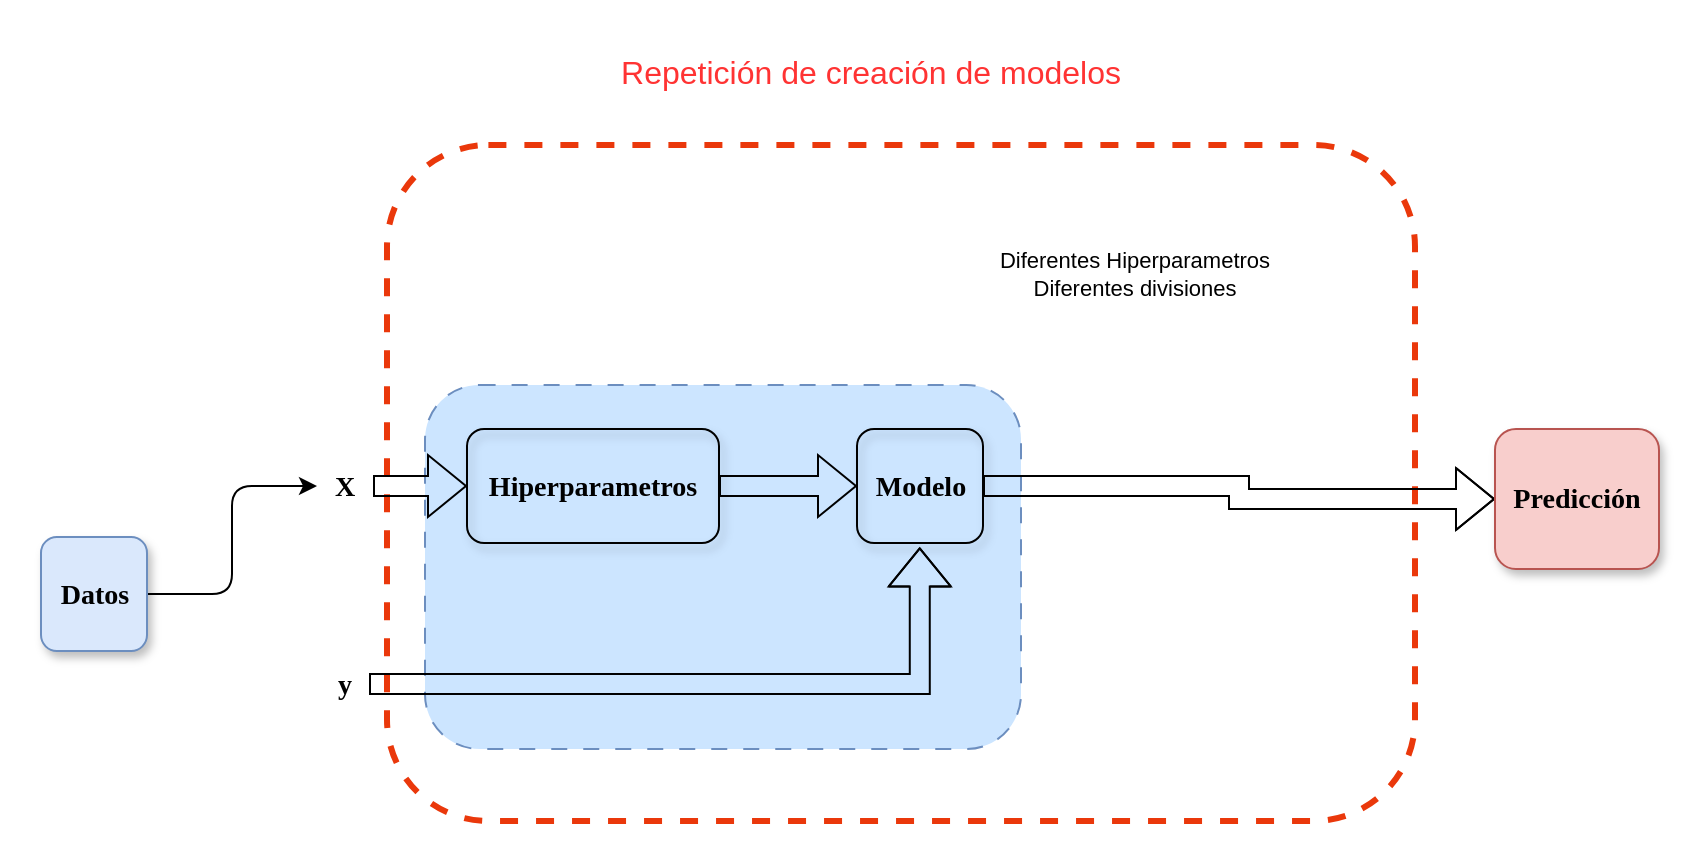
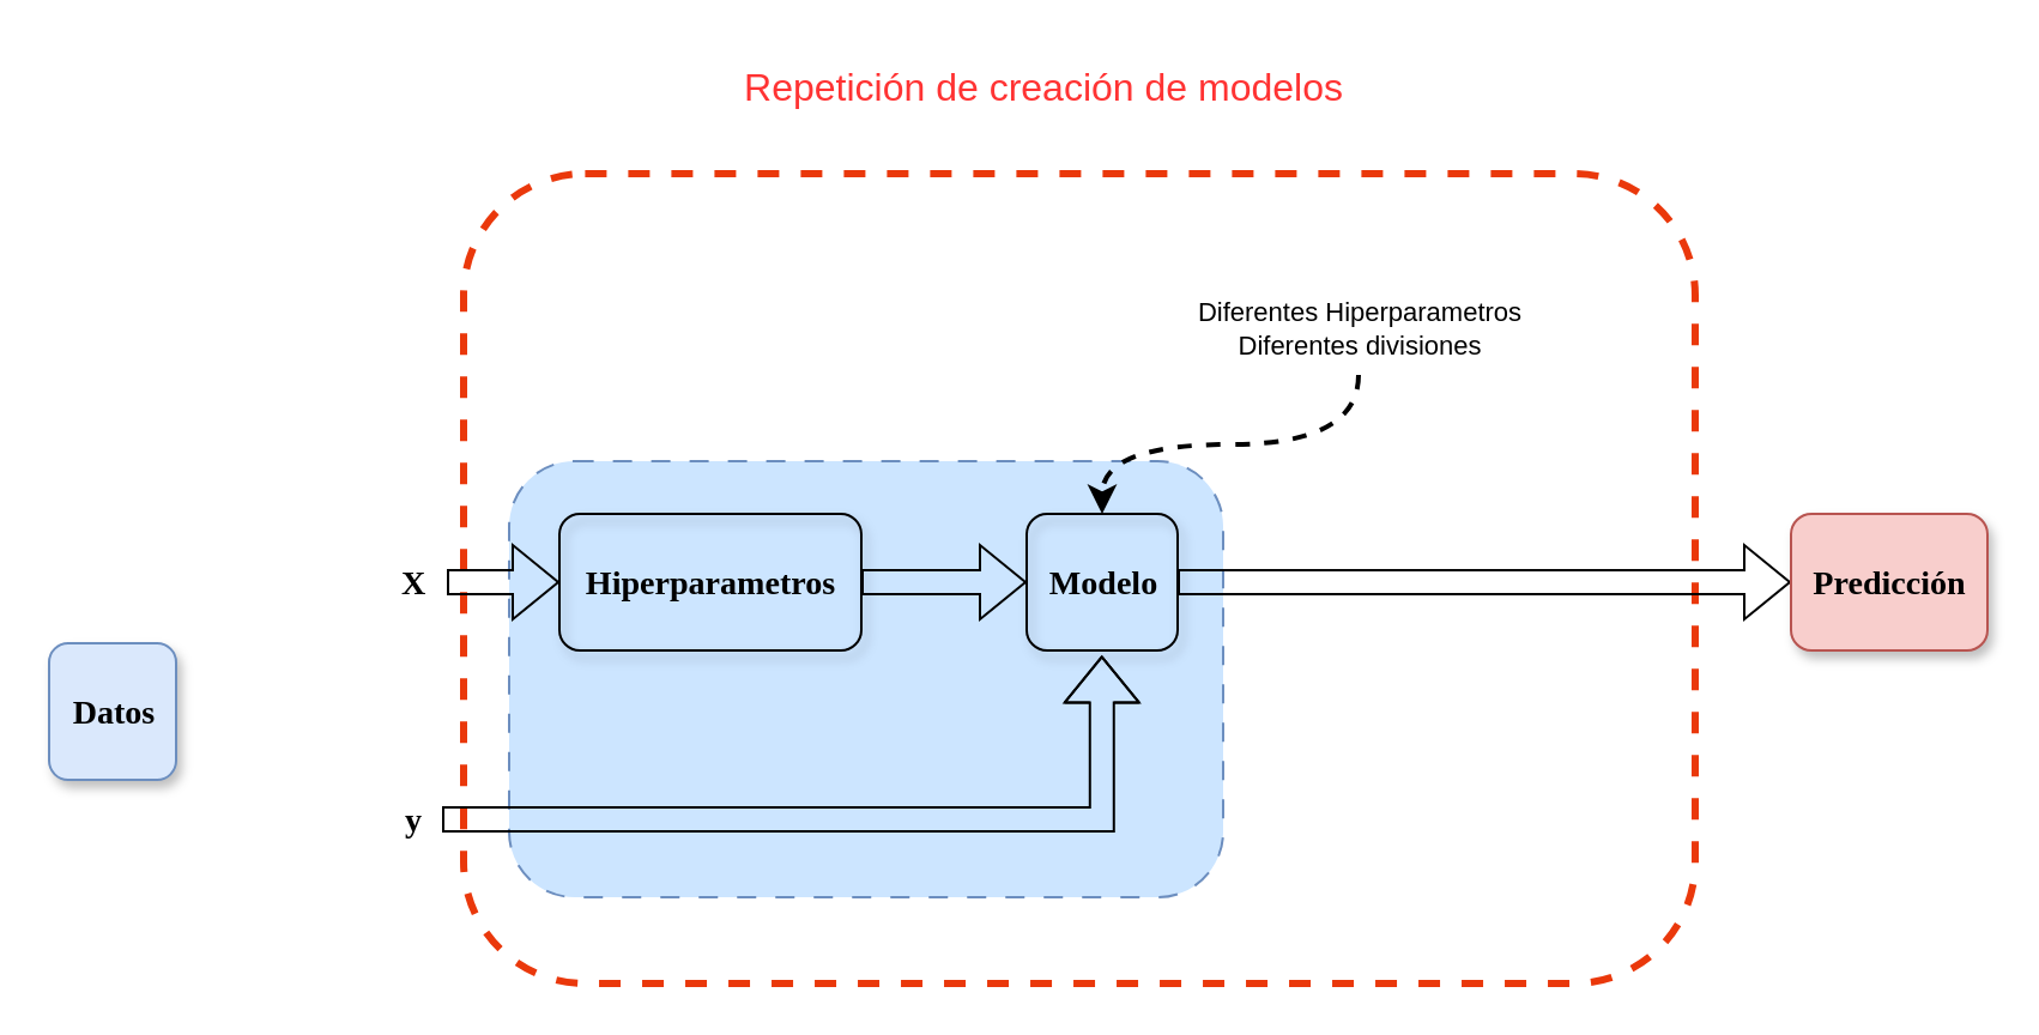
  <mxCell id="0" />
  <mxCell id="1" parent="0" />
  <mxCell id="2" value="" style="rounded=1;whiteSpace=wrap;html=1;fontFamily=Helvetica;fontSize=11;fontColor=default;labelBackgroundColor=default;strokeColor=#ea380b;dashed=1;strokeWidth=3;" vertex="1" parent="1"><mxGeometry x="193" y="72" width="514" height="338" as="geometry" /></mxCell>
- <mxCell id="3" style="edgeStyle=orthogonalEdgeStyle;rounded=1;orthogonalLoop=1;jettySize=auto;html=1;strokeColor=default;align=center;verticalAlign=middle;fontFamily=Helvetica;fontSize=11;fontColor=default;labelBackgroundColor=default;endArrow=classic;curved=0;" edge="1" parent="1" source="5" target="7"><mxGeometry relative="1" as="geometry" /></mxCell>
  <mxCell id="4" value="" style="rounded=1;whiteSpace=wrap;html=1;fontFamily=Helvetica;fontSize=11;labelBackgroundColor=none;noLabel=1;verticalAlign=bottom;fillColor=#CCE5FF;strokeColor=#6c8ebf;dashed=1;dashPattern=8 8;" vertex="1" parent="1"><mxGeometry x="212" y="192" width="298" height="182" as="geometry" /></mxCell>
  <mxCell id="5" value="&lt;h3&gt;&lt;font face=&quot;Garamond&quot;&gt;Datos&lt;/font&gt;&lt;/h3&gt;" style="text;html=1;align=center;verticalAlign=middle;resizable=0;points=[];autosize=1;strokeColor=#6c8ebf;fillColor=#dae8fc;fontFamily=Architects Daughter;fontSource=https%3A%2F%2Ffonts.googleapis.com%2Fcss%3Ffamily%3DArchitects%2BDaughter;rounded=1;shadow=1;" vertex="1" parent="1"><mxGeometry x="20" y="268" width="53" height="57" as="geometry" /></mxCell>
  <mxCell id="6" value="" style="edgeStyle=orthogonalEdgeStyle;shape=flexArrow;rounded=0;orthogonalLoop=1;jettySize=auto;html=1;strokeColor=default;align=center;verticalAlign=middle;fontFamily=Helvetica;fontSize=11;fontColor=default;labelBackgroundColor=default;endArrow=classic;" edge="1" parent="1" source="7" target="13"><mxGeometry relative="1" as="geometry" /></mxCell>
  <mxCell id="7" value="&lt;h3&gt;&lt;font face=&quot;Garamond&quot;&gt;X&lt;/font&gt;&lt;/h3&gt;" style="text;html=1;align=center;verticalAlign=middle;resizable=0;points=[];autosize=1;strokeColor=none;fillColor=none;fontFamily=Architects Daughter;fontSource=https%3A%2F%2Ffonts.googleapis.com%2Fcss%3Ffamily%3DArchitects%2BDaughter;shadow=1;" vertex="1" parent="1"><mxGeometry x="158" y="214" width="28" height="57" as="geometry" /></mxCell>
  <mxCell id="8" value="" style="edgeStyle=orthogonalEdgeStyle;shape=flexArrow;rounded=0;orthogonalLoop=1;jettySize=auto;html=1;strokeColor=default;align=center;verticalAlign=middle;fontFamily=Helvetica;fontSize=11;fontColor=default;labelBackgroundColor=default;endArrow=classic;" edge="1" parent="1" source="9" target="10"><mxGeometry relative="1" as="geometry" /></mxCell>
  <mxCell id="9" value="&lt;h3&gt;&lt;font face=&quot;Garamond&quot;&gt;Modelo&lt;/font&gt;&lt;/h3&gt;" style="text;html=1;align=center;verticalAlign=middle;resizable=0;points=[];autosize=1;strokeColor=default;fillColor=none;fontFamily=Architects Daughter;fontSource=https%3A%2F%2Ffonts.googleapis.com%2Fcss%3Ffamily%3DArchitects%2BDaughter;rounded=1;shadow=1;" vertex="1" parent="1"><mxGeometry x="428" y="214" width="63" height="57" as="geometry" /></mxCell>
- <mxCell id="10" value="&lt;h3&gt;&lt;font face=&quot;Garamond&quot;&gt;Predicción&lt;/font&gt;&lt;/h3&gt;" style="text;html=1;align=center;verticalAlign=middle;resizable=0;points=[];autosize=1;strokeColor=#b85450;fillColor=#f8cecc;fontFamily=Architects Daughter;fontSource=https%3A%2F%2Ffonts.googleapis.com%2Fcss%3Ffamily%3DArchitects%2BDaughter;rounded=1;glass=0;shadow=1;" vertex="1" parent="1"><mxGeometry x="747" y="214" width="82" height="70" as="geometry" /></mxCell>
+ <mxCell id="10" value="&lt;h3&gt;&lt;font face=&quot;Garamond&quot;&gt;Predicción&lt;/font&gt;&lt;/h3&gt;" style="text;html=1;align=center;verticalAlign=middle;resizable=0;points=[];autosize=1;strokeColor=#b85450;fillColor=#f8cecc;fontFamily=Architects Daughter;fontSource=https%3A%2F%2Ffonts.googleapis.com%2Fcss%3Ffamily%3DArchitects%2BDaughter;rounded=1;glass=0;shadow=1;" vertex="1" parent="1"><mxGeometry x="747" y="214" width="82" height="57" as="geometry" /></mxCell>
  <mxCell id="11" value="&lt;h3&gt;&lt;font face=&quot;Garamond&quot;&gt;y&lt;/font&gt;&lt;/h3&gt;" style="text;html=1;align=center;verticalAlign=middle;resizable=0;points=[];autosize=1;strokeColor=none;fillColor=none;fontFamily=Architects Daughter;fontSource=https%3A%2F%2Ffonts.googleapis.com%2Fcss%3Ffamily%3DArchitects%2BDaughter;" vertex="1" parent="1"><mxGeometry x="159" y="313" width="25" height="57" as="geometry" /></mxCell>
  <mxCell id="12" value="" style="edgeStyle=orthogonalEdgeStyle;shape=flexArrow;rounded=0;orthogonalLoop=1;jettySize=auto;html=1;strokeColor=default;align=center;verticalAlign=middle;fontFamily=Helvetica;fontSize=11;fontColor=default;labelBackgroundColor=default;endArrow=classic;" edge="1" parent="1" source="13" target="9"><mxGeometry relative="1" as="geometry" /></mxCell>
  <mxCell id="13" value="&lt;h3&gt;&lt;font face=&quot;Garamond&quot;&gt;Hiperparametros&lt;/font&gt;&lt;/h3&gt;" style="text;html=1;align=center;verticalAlign=middle;resizable=0;points=[];autosize=1;strokeColor=default;fillColor=none;fontFamily=Architects Daughter;fontSource=https%3A%2F%2Ffonts.googleapis.com%2Fcss%3Ffamily%3DArchitects%2BDaughter;rounded=1;shadow=1;" vertex="1" parent="1"><mxGeometry x="233" y="214" width="126" height="57" as="geometry" /></mxCell>
  <mxCell id="14" style="edgeStyle=orthogonalEdgeStyle;shape=flexArrow;rounded=0;orthogonalLoop=1;jettySize=auto;html=1;entryX=0.498;entryY=1.039;entryDx=0;entryDy=0;entryPerimeter=0;strokeColor=default;align=center;verticalAlign=middle;fontFamily=Helvetica;fontSize=11;fontColor=default;labelBackgroundColor=default;endArrow=classic;" edge="1" parent="1" source="11" target="9"><mxGeometry relative="1" as="geometry" /></mxCell>
+ <mxCell id="15" style="edgeStyle=orthogonalEdgeStyle;rounded=0;orthogonalLoop=1;jettySize=auto;html=1;strokeColor=default;align=center;verticalAlign=middle;fontFamily=Helvetica;fontSize=11;fontColor=default;labelBackgroundColor=default;endArrow=classic;dashed=1;curved=1;strokeWidth=2;" edge="1" parent="1" source="16" target="9"><mxGeometry relative="1" as="geometry" /></mxCell>
  <mxCell id="16" value="Diferentes Hiperparametros&lt;div&gt;Diferentes divisiones&lt;/div&gt;" style="text;html=1;align=center;verticalAlign=middle;resizable=0;points=[];autosize=1;strokeColor=none;fillColor=none;fontFamily=Helvetica;fontSize=11;fontColor=default;labelBackgroundColor=default;" vertex="1" parent="1"><mxGeometry x="490" y="118" width="153" height="38" as="geometry" /></mxCell>
  <mxCell id="17" value="&lt;font style=&quot;font-size: 16px;&quot; color=&quot;#ff3333&quot;&gt;Repetición de creación de modelos&lt;/font&gt;" style="text;html=1;align=center;verticalAlign=middle;resizable=0;points=[];autosize=1;strokeColor=none;fillColor=none;fontFamily=Helvetica;fontSize=11;fontColor=default;labelBackgroundColor=default;" vertex="1" parent="1"><mxGeometry x="300.5" y="20" width="268" height="31" as="geometry" /></mxCell>
